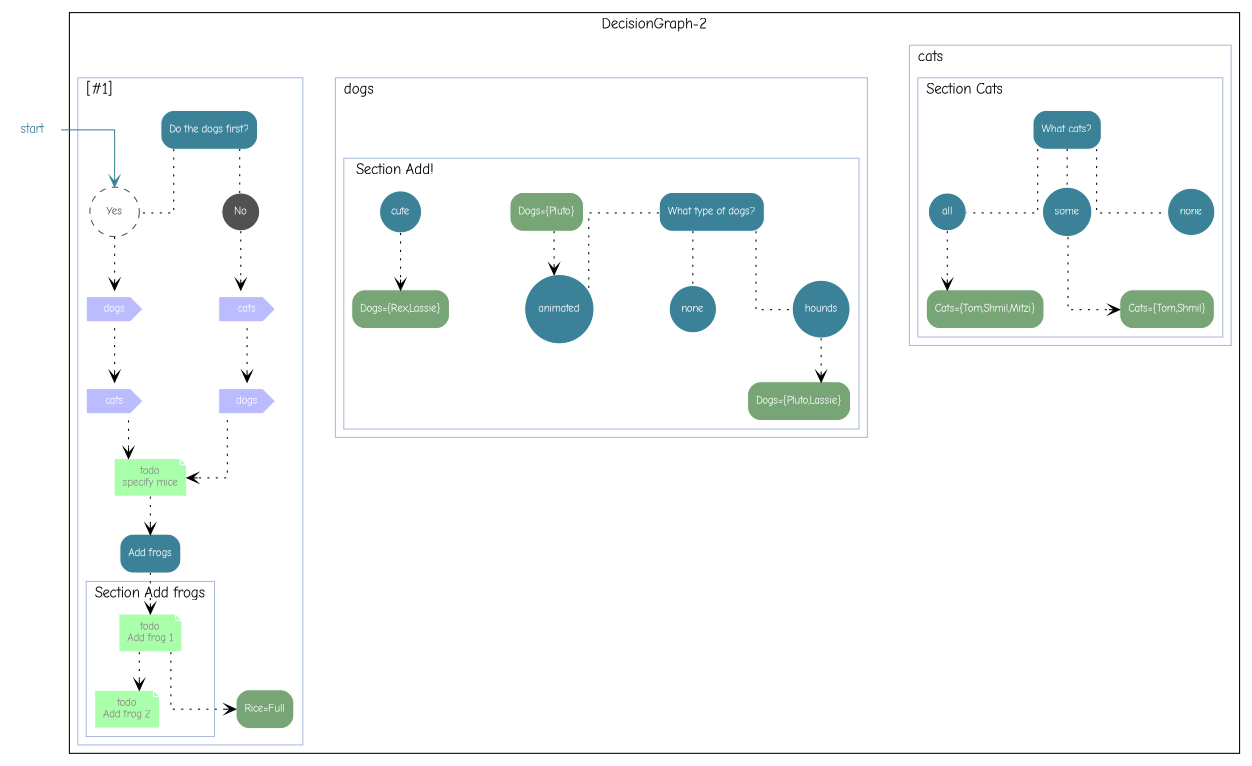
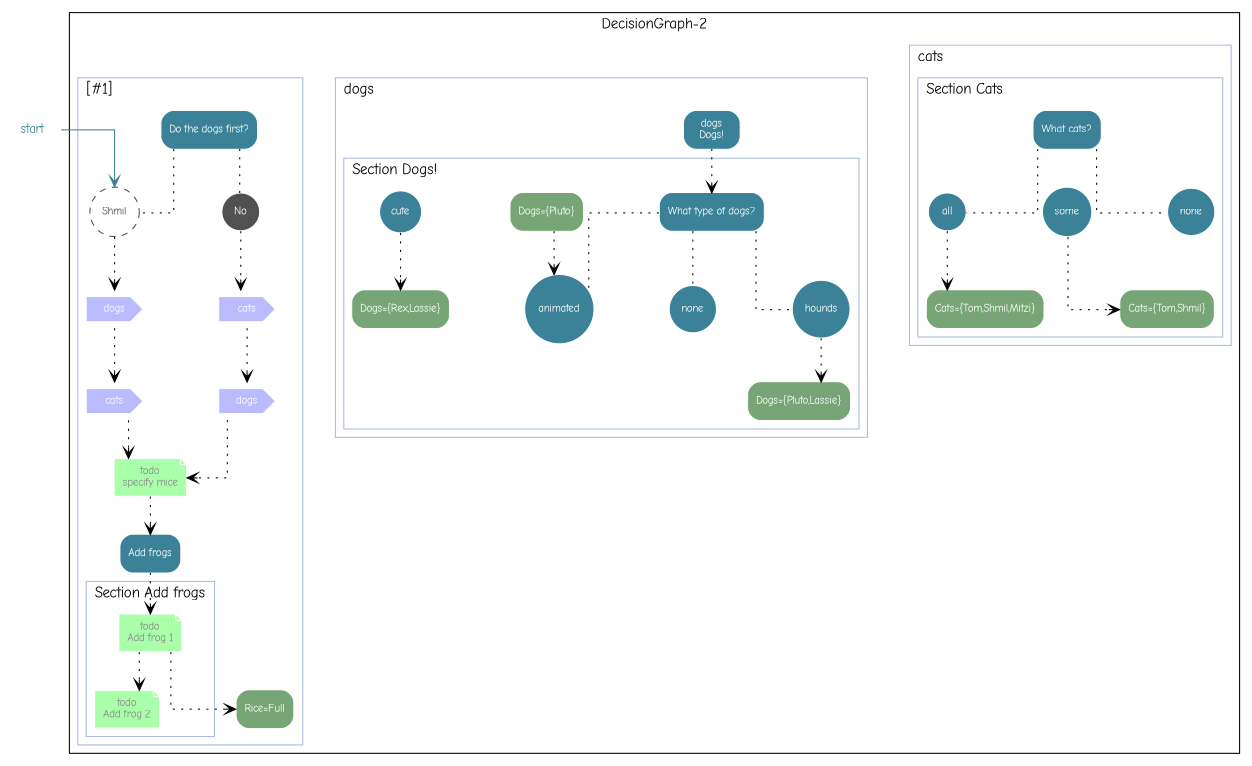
  digraph {
    compound=true
    concentrate=true
    fontname="Comic Neue"
    nodesep=1
    splines=ortho
    node [color=white fillcolor="#3B8298" fontcolor=white fontname="Comic Neue" fontsize=10 shape=Mrecord style=filled]
    edge [arrowhead=open fontname="Comic Neue" style=dotted]
    start [fillcolor=transparent fontcolor="#3B8298" fontsize=12 shape=none]
    n2 [fillcolor="#AAFFAA" fontcolor="#888888" label="todo\nAdd frog 1" shape=note]
    n3 [fillcolor="#AAFFAA" fontcolor="#888888" label="todo\nAdd frog 2" shape=note]
    n4 [label="Do the dogs first?"]
-   n5 [color="#515151" fillcolor=white fontcolor="#515151" label=Yes shape=circle style=dashed]
+   n5 [color="#515151" fillcolor=white fontcolor="#515151" label=Shmil shape=circle style=dashed]
    n6 [fillcolor="#515151" label=No shape=circle]
    n7 [fillcolor="#BBBBFF" label=dogs shape=cds]
    n8 [fillcolor="#BBBBFF" label=cats shape=cds]
    n9 [fillcolor="#AAFFAA" fontcolor="#888888" label="todo\nspecify mice" shape=note]
    n10 [label="Add frogs"]
    n11 [fillcolor="#77A576" label="Rice=Full\n"]
    n12 [fillcolor="#BBBBFF" label=cats shape=cds]
    n13 [fillcolor="#BBBBFF" label=dogs shape=cds]
    n14 [label="What cats?"]
    n15 [label=all shape=circle]
    n16 [label=some shape=circle]
    n17 [label=none shape=circle]
    n18 [fillcolor="#77A576" label="Cats=\{Tom,Shmil,Mitzi\}\n"]
    n19 [fillcolor="#77A576" label="Cats=\{Tom,Shmil\}\n"]
    n20 [label="What type of dogs?"]
    n21 [label=none shape=circle]
    n22 [label=animated shape=circle]
    n23 [label=cute shape=circle]
    n24 [label=hounds shape=circle]
    n25 [fillcolor="#77A576" label="Dogs=\{Pluto\}\n"]
    n26 [fillcolor="#77A576" label="Dogs=\{Rex,Lassie\}\n"]
    n27 [fillcolor="#77A576" label="Dogs=\{Pluto,Lassie\}\n"]
+   n28 [label="dogs\nDogs!"]
    subgraph sub_1 {
      rank=source
      start
    }
    subgraph cluster_2 {
      label="DecisionGraph-2"
      subgraph cluster_3 {
        color="#AABBDD"
        label="[#1]"
        labeljust=l
        n4
        n5
        n6
        n7
        n8
        n9
        n10
        n11
        n12
        n13
        subgraph cluster_4 {
          color="#AABBDD"
          label="Section Add frogs"
          labeljust=l
          n2
          n3
        }
      }
      subgraph cluster_5 {
        color="#AABBDD"
        label=cats
        labeljust=l
        subgraph cluster_6 {
          color="#AABBDD"
          label="Section Cats"
          labeljust=l
          n14
          n15
          n16
          n17
          n18
          n19
        }
      }
      subgraph cluster_7 {
        color="#AABBDD"
        label=dogs
        labeljust=l
+       n28
        subgraph cluster_8 {
          color="#AABBDD"
-         label="Section Add!"
+         label="Section Dogs!"
          labeljust=l
          n20
          n21
          n22
          n23
          n24
          n25
          n26
          n27
        }
      }
    }
    start -> n5 [color="#3B8298" penwidth=1.0 style=solid]
    n2 -> n3
    n2 -> n11
    n4 -> n5 [arrowhead=none]
    n4 -> n6 [arrowhead=none]
    n5 -> n7
    n6 -> n12
    n7 -> n8
    n8 -> n9
    n9 -> n10
    n10 -> n2
    n12 -> n13
    n13 -> n9
    n14 -> n15 [arrowhead=none]
-   n14 -> n16 [arrowhead=none]
    n14 -> n17 [arrowhead=none]
    n15 -> n18
    n16 -> n19
    n20 -> n21 [arrowhead=none]
    n20 -> n22 [arrowhead=none]
    n20 -> n24 [arrowhead=none]
    n23 -> n26
    n24 -> n27
    n25 -> n22
+   n28 -> n20
  }
